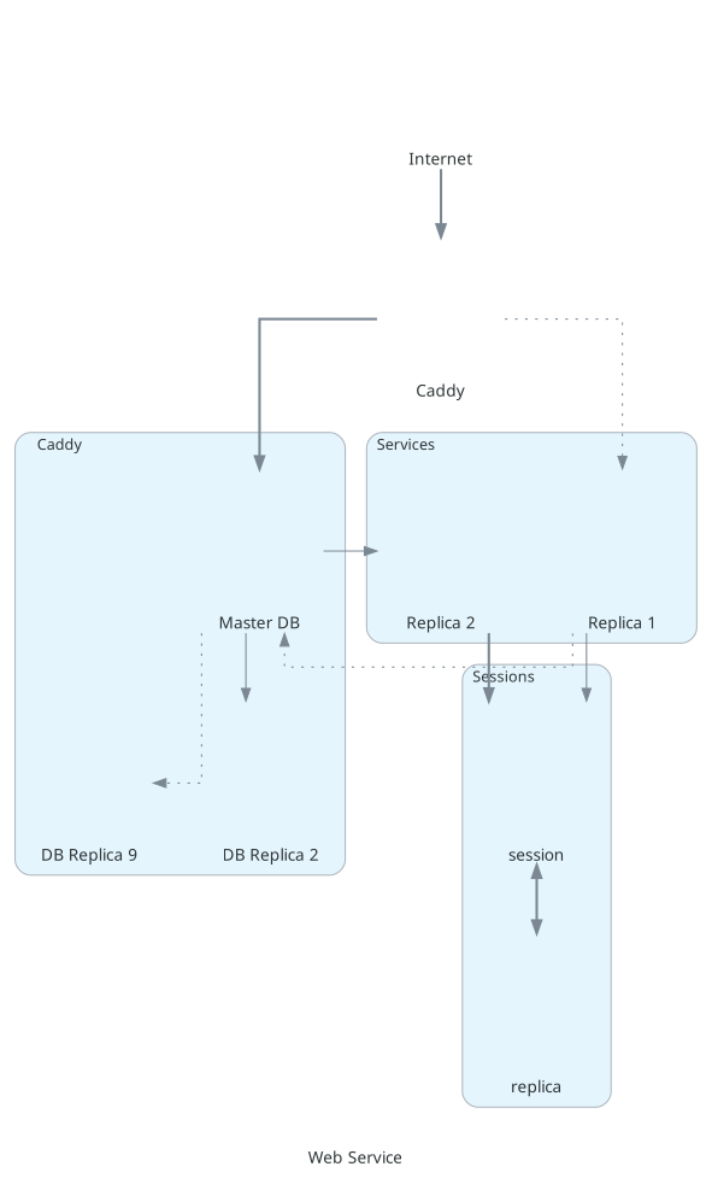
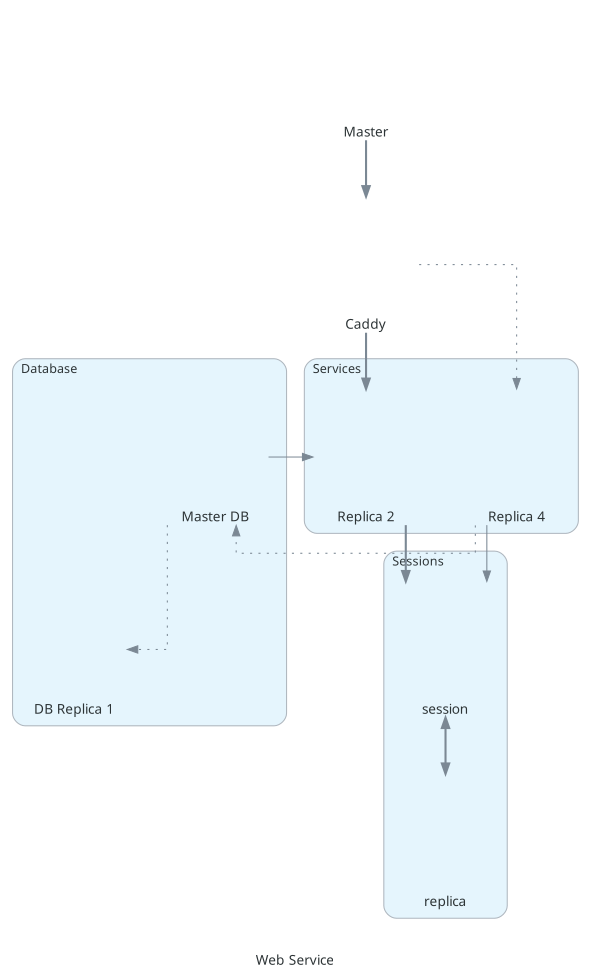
  digraph {
    fontcolor="#2D3436"
    fontname="Sans-Serif"
    fontsize=13
    label="Web Service"
    nodesep=0.6
    rankdir=TB
    ranksep=0.75
    splines=ortho
    node [fixedsize=true fontcolor="#2D3436" fontname="Sans-Serif" fontsize=13 labelloc=b shape=none style=rounded]
    edge [color="#7B8894" dir=forward fontcolor="#2D3436" fontname="Sans-Serif" fontsize=13 style=bold]
    n1 [height=1.7999999999999998 label=session width=1.4]
    n2 [height=1.7999999999999998 label=replica width=1.4]
    n3 [height=1.7999999999999998 label="Master DB" width=1.4]
-   n4 [height=1.7999999999999998 label="DB Replica 9" width=1.4]
-   n5 [height=1.7999999999999998 label="DB Replica 2" width=1.4]
-   n6 [height=1.7999999999999998 label="Replica 1" width=1.4]
+   n4 [height=1.7999999999999998 label="DB Replica 1" width=1.4]
+   n6 [height=1.7999999999999998 label="Replica 4" width=1.4]
    n7 [height=1.7999999999999998 label="Replica 2" width=1.4]
-   n8 [height=1.7999999999999998 label=Internet width=1.4]
+   n8 [height=1.7999999999999998 label=Master width=1.4]
    n9 [height=1.7999999999999998 label=Caddy width=1.4]
    subgraph cluster_1 {
      bgcolor="#E5F5FD"
      fontsize=12
      label=Sessions
      labeljust=l
      pencolor="#AEB6BE"
      shape=box
      style=rounded
      n1
      n2
    }
    subgraph cluster_2 {
      bgcolor="#E5F5FD"
      fontsize=12
-     label=Caddy
+     label=Database
      labeljust=l
      pencolor="#AEB6BE"
      shape=box
      style=rounded
      n3
      n4
-     n5
    }
    subgraph cluster_3 {
      bgcolor="#E5F5FD"
      fontsize=12
      label=Services
      labeljust=l
      pencolor="#AEB6BE"
      shape=box
      style=rounded
      n6
      n7
    }
    n1 -> n2 [dir=both]
    n3 -> n4 [style=dotted]
-   n3 -> n5 [style=solid]
    n3 -> n7 [style=solid]
    n6 -> n1 [style=solid]
    n6 -> n3 [style=dotted]
    n7 -> n1
    n8 -> n9
    n9 -> n6 [style=dotted]
-   n9 -> n3
+   n9 -> n7
  }
